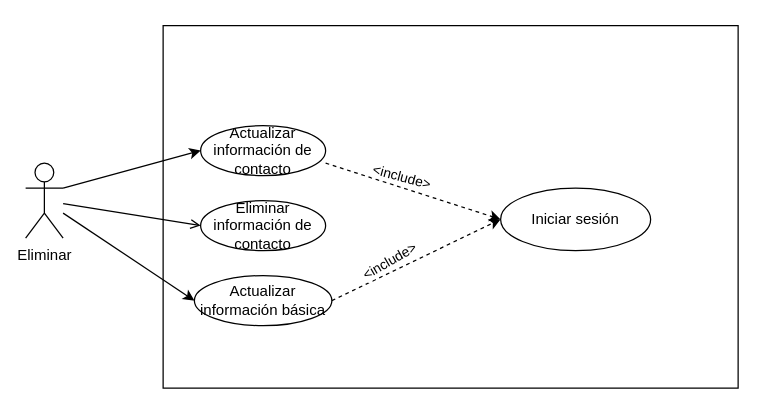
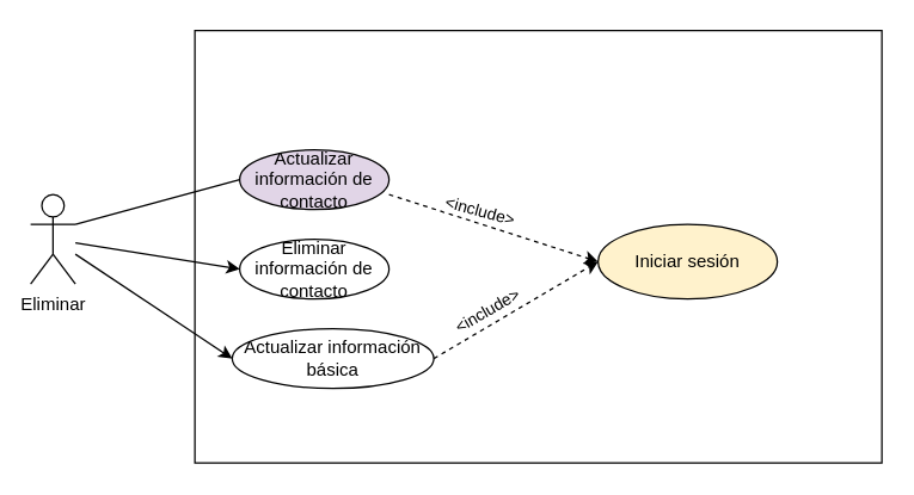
  <mxCell id="0" />
  <mxCell id="1" parent="0" />
  <mxCell id="2" value="" style="rounded=0;whiteSpace=wrap;html=1;movable=0;resizable=0;rotatable=0;deletable=0;editable=0;connectable=0;" vertex="1" parent="1"><mxGeometry x="130" y="20" width="460" height="290" as="geometry" /></mxCell>
  <mxCell id="3" value="Eliminar" style="shape=umlActor;verticalLabelPosition=bottom;verticalAlign=top;html=1;" vertex="1" parent="1"><mxGeometry x="20" y="130" width="30" height="60" as="geometry" /></mxCell>
- <mxCell id="4" value="Actualizar información de contacto" style="ellipse;whiteSpace=wrap;html=1;" vertex="1" parent="1"><mxGeometry x="160" y="100" width="100" height="40" as="geometry" /></mxCell>
- <mxCell id="5" value="Actualizar información básica" style="ellipse;whiteSpace=wrap;html=1;" vertex="1" parent="1"><mxGeometry x="155" y="220" width="110" height="40" as="geometry" /></mxCell>
+ <mxCell id="4" value="Actualizar información de contacto" style="ellipse;whiteSpace=wrap;html=1;fillColor=#e1d5e7;" vertex="1" parent="1"><mxGeometry x="160" y="100" width="100" height="40" as="geometry" /></mxCell>
+ <mxCell id="5" value="Actualizar información básica" style="ellipse;whiteSpace=wrap;html=1;" vertex="1" parent="1"><mxGeometry x="155" y="220" width="135" height="40" as="geometry" /></mxCell>
  <mxCell id="6" value="Eliminar información de contacto" style="ellipse;whiteSpace=wrap;html=1;" vertex="1" parent="1"><mxGeometry x="160" y="160" width="100" height="40" as="geometry" /></mxCell>
  <mxCell id="7" value="" style="endArrow=classic;html=1;rounded=0;entryX=0;entryY=0.5;entryDx=0;entryDy=0;" edge="1" parent="1" source="3" target="5"><mxGeometry width="50" height="50" relative="1" as="geometry"><mxPoint x="50" y="280" as="sourcePoint" /><mxPoint x="100" y="230" as="targetPoint" /></mxGeometry></mxCell>
- <mxCell id="8" value="" style="endArrow=open;html=1;rounded=0;entryX=0;entryY=0.5;entryDx=0;entryDy=0;" edge="1" parent="1" source="3" target="6"><mxGeometry width="50" height="50" relative="1" as="geometry"><mxPoint x="60" y="180" as="sourcePoint" /><mxPoint x="165" y="250" as="targetPoint" /></mxGeometry></mxCell>
- <mxCell id="9" value="" style="endArrow=classic;html=1;rounded=0;entryX=0;entryY=0.5;entryDx=0;entryDy=0;exitX=1;exitY=0.333;exitDx=0;exitDy=0;exitPerimeter=0;" edge="1" parent="1" source="3" target="4"><mxGeometry width="50" height="50" relative="1" as="geometry"><mxPoint x="60" y="172.4" as="sourcePoint" /><mxPoint x="170" y="190" as="targetPoint" /></mxGeometry></mxCell>
- <mxCell id="10" value="Iniciar sesión" style="ellipse;whiteSpace=wrap;html=1;" vertex="1" parent="1"><mxGeometry x="400" y="150" width="120" height="50" as="geometry" /></mxCell>
+ <mxCell id="8" value="" style="endArrow=classic;html=1;rounded=0;entryX=0;entryY=0.5;entryDx=0;entryDy=0;" edge="1" parent="1" source="3" target="6"><mxGeometry width="50" height="50" relative="1" as="geometry"><mxPoint x="60" y="180" as="sourcePoint" /><mxPoint x="165" y="250" as="targetPoint" /></mxGeometry></mxCell>
+ <mxCell id="9" value="" style="endArrow=none;html=1;rounded=0;entryX=0;entryY=0.5;entryDx=0;entryDy=0;exitX=1;exitY=0.333;exitDx=0;exitDy=0;exitPerimeter=0;" edge="1" parent="1" source="3" target="4"><mxGeometry width="50" height="50" relative="1" as="geometry"><mxPoint x="60" y="172.4" as="sourcePoint" /><mxPoint x="170" y="190" as="targetPoint" /></mxGeometry></mxCell>
+ <mxCell id="10" value="Iniciar sesión" style="ellipse;whiteSpace=wrap;html=1;fillColor=#fff2cc;" vertex="1" parent="1"><mxGeometry x="400" y="150" width="120" height="50" as="geometry" /></mxCell>
  <mxCell id="11" value="" style="endArrow=classic;html=1;rounded=0;dashed=1;entryX=0;entryY=0.5;entryDx=0;entryDy=0;" edge="1" parent="1" target="10"><mxGeometry width="50" height="50" relative="1" as="geometry"><mxPoint x="260" y="130" as="sourcePoint" /><mxPoint x="330" y="140" as="targetPoint" /></mxGeometry></mxCell>
  <mxCell id="12" value="&amp;lt;include&amp;gt;" style="edgeLabel;html=1;align=center;verticalAlign=middle;resizable=0;points=[];rotation=15;" vertex="1" connectable="0" parent="11"><mxGeometry x="-0.239" y="1" relative="1" as="geometry"><mxPoint x="7" y="-6" as="offset" /></mxGeometry></mxCell>
  <mxCell id="13" value="" style="endArrow=classic;html=1;rounded=0;dashed=1;entryX=0;entryY=0.5;entryDx=0;entryDy=0;exitX=1;exitY=0.5;exitDx=0;exitDy=0;" edge="1" parent="1" source="5" target="10"><mxGeometry width="50" height="50" relative="1" as="geometry"><mxPoint x="270" y="190" as="sourcePoint" /><mxPoint x="410" y="185" as="targetPoint" /></mxGeometry></mxCell>
  <mxCell id="14" value="&amp;lt;include&amp;gt;" style="edgeLabel;html=1;align=center;verticalAlign=middle;resizable=0;points=[];rotation=-30;" vertex="1" connectable="0" parent="13"><mxGeometry x="-0.239" y="1" relative="1" as="geometry"><mxPoint x="-6" y="-6" as="offset" /></mxGeometry></mxCell>
